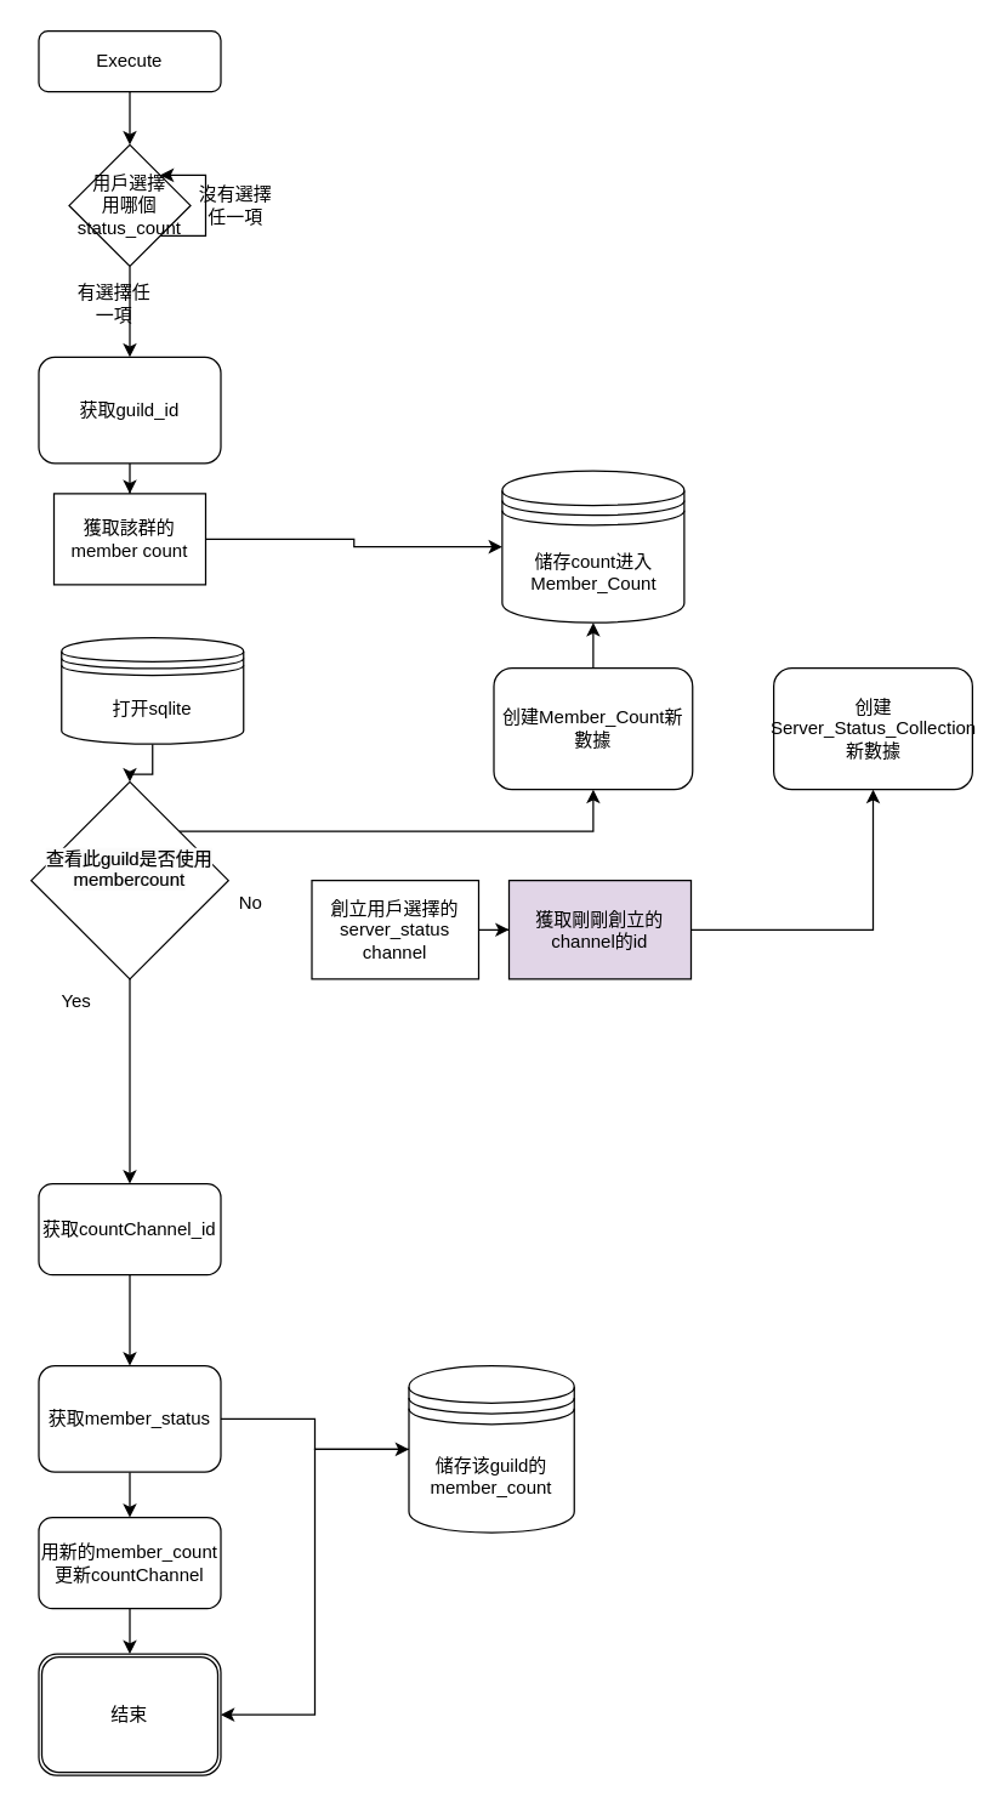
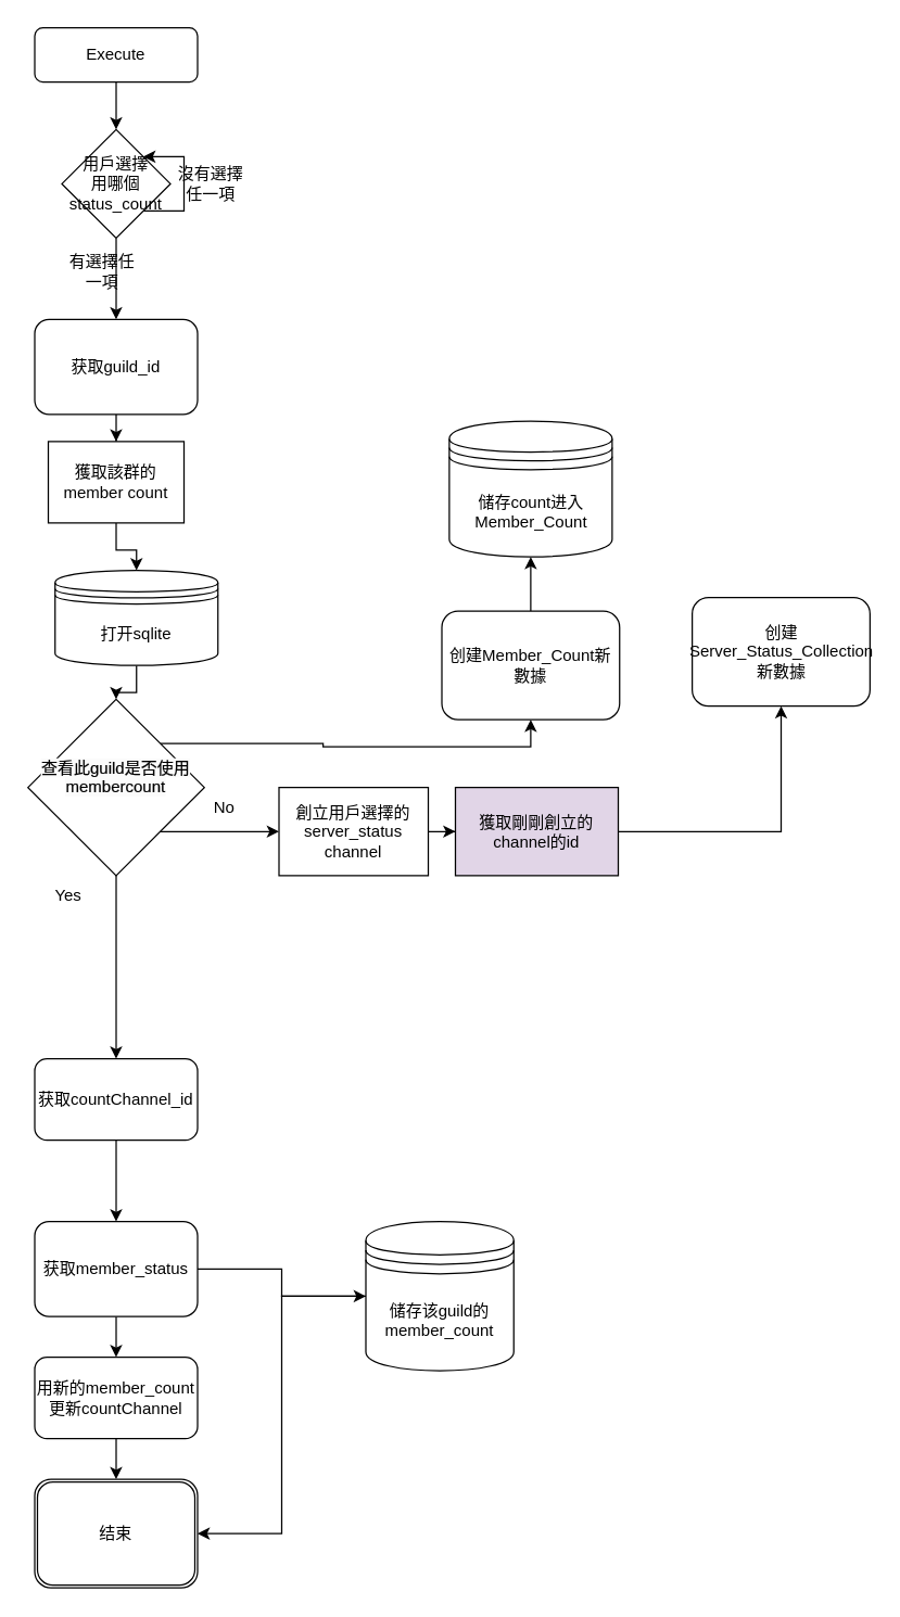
  <mxCell id="0" />
  <mxCell id="1" parent="0" />
  <mxCell id="2" style="edgeStyle=orthogonalEdgeStyle;rounded=0;orthogonalLoop=1;jettySize=auto;html=1;" edge="1" parent="1" source="3" target="30"><mxGeometry relative="1" as="geometry" /></mxCell>
  <mxCell id="3" value="Execute" style="rounded=1;whiteSpace=wrap;html=1;fontSize=12;glass=0;strokeWidth=1;shadow=0;" parent="1" vertex="1"><mxGeometry x="25" y="20" width="120" height="40" as="geometry" /></mxCell>
  <mxCell id="4" style="edgeStyle=orthogonalEdgeStyle;rounded=0;orthogonalLoop=1;jettySize=auto;html=1;" edge="1" parent="1" source="5" target="39"><mxGeometry relative="1" as="geometry" /></mxCell>
  <mxCell id="5" value="获取guild_id" style="rounded=1;whiteSpace=wrap;html=1;" parent="1" vertex="1"><mxGeometry x="25" y="235" width="120" height="70" as="geometry" /></mxCell>
  <mxCell id="6" value="No" style="text;html=1;strokeColor=none;fillColor=none;align=center;verticalAlign=middle;whiteSpace=wrap;rounded=0;" parent="1" vertex="1"><mxGeometry x="135" y="580" width="60" height="30" as="geometry" /></mxCell>
  <mxCell id="7" value="Yes" style="text;html=1;strokeColor=none;fillColor=none;align=center;verticalAlign=middle;whiteSpace=wrap;rounded=0;" parent="1" vertex="1"><mxGeometry x="20" y="645" width="60" height="30" as="geometry" /></mxCell>
  <mxCell id="8" style="edgeStyle=orthogonalEdgeStyle;rounded=0;orthogonalLoop=1;jettySize=auto;html=1;entryX=0.5;entryY=1;entryDx=0;entryDy=0;" parent="1" source="9" target="14" edge="1"><mxGeometry relative="1" as="geometry" /></mxCell>
- <mxCell id="9" value="创建Member_Count新數據" style="rounded=1;whiteSpace=wrap;html=1;" parent="1" vertex="1"><mxGeometry x="325" y="440" width="131" height="80" as="geometry" /></mxCell>
+ <mxCell id="9" value="创建Member_Count新數據" style="rounded=1;whiteSpace=wrap;html=1;" parent="1" vertex="1"><mxGeometry x="325" y="450" width="131" height="80" as="geometry" /></mxCell>
  <mxCell id="10" style="edgeStyle=orthogonalEdgeStyle;rounded=0;orthogonalLoop=1;jettySize=auto;html=1;entryX=0.5;entryY=0;entryDx=0;entryDy=0;" edge="1" parent="1" source="11" target="18"><mxGeometry relative="1" as="geometry" /></mxCell>
  <mxCell id="11" value="打开sqlite" style="shape=datastore;whiteSpace=wrap;html=1;" parent="1" vertex="1"><mxGeometry x="40" y="420" width="120" height="70" as="geometry" /></mxCell>
  <mxCell id="12" style="edgeStyle=orthogonalEdgeStyle;rounded=0;orthogonalLoop=1;jettySize=auto;html=1;entryX=0.5;entryY=0;entryDx=0;entryDy=0;" parent="1" source="13" target="21" edge="1"><mxGeometry relative="1" as="geometry" /></mxCell>
  <mxCell id="13" value="获取countChannel_id" style="rounded=1;whiteSpace=wrap;html=1;" parent="1" vertex="1"><mxGeometry x="25" y="780" width="120" height="60" as="geometry" /></mxCell>
  <mxCell id="14" value="储存count进入Member_Count" style="shape=datastore;whiteSpace=wrap;html=1;" parent="1" vertex="1"><mxGeometry x="330.5" y="310" width="120" height="100" as="geometry" /></mxCell>
  <mxCell id="15" style="edgeStyle=orthogonalEdgeStyle;rounded=0;orthogonalLoop=1;jettySize=auto;html=1;entryX=0.5;entryY=0;entryDx=0;entryDy=0;" parent="1" source="18" target="13" edge="1"><mxGeometry relative="1" as="geometry" /></mxCell>
+ <mxCell id="16" style="edgeStyle=orthogonalEdgeStyle;rounded=0;orthogonalLoop=1;jettySize=auto;html=1;exitX=1;exitY=1;exitDx=0;exitDy=0;" edge="1" parent="1" source="18" target="35"><mxGeometry relative="1" as="geometry"><mxPoint x="195" y="612.517" as="targetPoint" /></mxGeometry></mxCell>
  <mxCell id="17" style="edgeStyle=orthogonalEdgeStyle;rounded=0;orthogonalLoop=1;jettySize=auto;html=1;exitX=1;exitY=0;exitDx=0;exitDy=0;entryX=0.5;entryY=1;entryDx=0;entryDy=0;" edge="1" parent="1" source="18" target="9"><mxGeometry relative="1" as="geometry" /></mxCell>
  <mxCell id="18" value="&#10;&lt;span style=&quot;color: rgb(0, 0, 0); font-family: Helvetica; font-size: 12px; font-style: normal; font-variant-ligatures: normal; font-variant-caps: normal; font-weight: 400; letter-spacing: normal; orphans: 2; text-align: center; text-indent: 0px; text-transform: none; widows: 2; word-spacing: 0px; -webkit-text-stroke-width: 0.15px; background-color: rgb(251, 251, 251); text-decoration-thickness: initial; text-decoration-style: initial; text-decoration-color: initial; float: none; display: inline !important;&quot;&gt;查看此guild是否使用membercount&lt;/span&gt;&#10;&#10;" style="rhombus;whiteSpace=wrap;html=1;" parent="1" vertex="1"><mxGeometry x="20" y="515" width="130" height="130" as="geometry" /></mxCell>
  <mxCell id="19" style="edgeStyle=orthogonalEdgeStyle;rounded=0;orthogonalLoop=1;jettySize=auto;html=1;entryX=0.5;entryY=0;entryDx=0;entryDy=0;" parent="1" source="21" target="23" edge="1"><mxGeometry relative="1" as="geometry" /></mxCell>
  <mxCell id="20" style="edgeStyle=orthogonalEdgeStyle;rounded=0;orthogonalLoop=1;jettySize=auto;html=1;entryX=0;entryY=0.5;entryDx=0;entryDy=0;" parent="1" source="21" target="25" edge="1"><mxGeometry relative="1" as="geometry" /></mxCell>
  <mxCell id="21" value="获取member_status" style="rounded=1;whiteSpace=wrap;html=1;" parent="1" vertex="1"><mxGeometry x="25" y="900" width="120" height="70" as="geometry" /></mxCell>
  <mxCell id="22" style="edgeStyle=orthogonalEdgeStyle;rounded=0;orthogonalLoop=1;jettySize=auto;html=1;" parent="1" source="23" target="26" edge="1"><mxGeometry relative="1" as="geometry" /></mxCell>
  <mxCell id="23" value="用新的member_count更新countChannel" style="rounded=1;whiteSpace=wrap;html=1;" parent="1" vertex="1"><mxGeometry x="25" y="1000" width="120" height="60" as="geometry" /></mxCell>
  <mxCell id="24" style="edgeStyle=orthogonalEdgeStyle;rounded=0;orthogonalLoop=1;jettySize=auto;html=1;entryX=1;entryY=0.5;entryDx=0;entryDy=0;" parent="1" source="25" target="26" edge="1"><mxGeometry relative="1" as="geometry" /></mxCell>
  <mxCell id="25" value="储存该guild的member_count" style="shape=datastore;whiteSpace=wrap;html=1;" parent="1" vertex="1"><mxGeometry x="269" y="900" width="109" height="110" as="geometry" /></mxCell>
  <mxCell id="26" value="结束" style="shape=ext;double=1;rounded=1;whiteSpace=wrap;html=1;" parent="1" vertex="1"><mxGeometry x="25" y="1090" width="120" height="80" as="geometry" /></mxCell>
  <mxCell id="27" style="rounded=0;orthogonalLoop=1;jettySize=auto;html=1;exitX=1;exitY=1;exitDx=0;exitDy=0;movable=1;resizable=1;rotatable=1;deletable=1;editable=1;locked=0;connectable=1;elbow=vertical;entryX=1;entryY=0;entryDx=0;entryDy=0;" edge="1" parent="1" source="30" target="30"><mxGeometry relative="1" as="geometry"><mxPoint x="290" y="145" as="targetPoint" /></mxGeometry></mxCell>
  <mxCell id="28" style="edgeStyle=entityRelationEdgeStyle;rounded=0;orthogonalLoop=1;jettySize=auto;html=1;exitX=1;exitY=1;exitDx=0;exitDy=0;elbow=vertical;entryX=1;entryY=0;entryDx=0;entryDy=0;" edge="1" parent="1" source="30" target="30"><mxGeometry relative="1" as="geometry"><mxPoint x="190" y="155" as="targetPoint" /></mxGeometry></mxCell>
  <mxCell id="29" style="edgeStyle=orthogonalEdgeStyle;rounded=0;orthogonalLoop=1;jettySize=auto;html=1;entryX=0.5;entryY=0;entryDx=0;entryDy=0;" edge="1" parent="1" source="30" target="5"><mxGeometry relative="1" as="geometry" /></mxCell>
  <mxCell id="30" value="用戶選擇&lt;br&gt;用哪個status_count" style="rhombus;whiteSpace=wrap;html=1;" vertex="1" parent="1"><mxGeometry x="45" y="95" width="80" height="80" as="geometry" /></mxCell>
  <mxCell id="31" value="有選擇任一項" style="text;html=1;strokeColor=none;fillColor=none;align=center;verticalAlign=middle;whiteSpace=wrap;rounded=0;" vertex="1" parent="1"><mxGeometry x="45" y="185" width="60" height="30" as="geometry" /></mxCell>
  <mxCell id="32" value="沒有選擇任一項" style="text;html=1;strokeColor=none;fillColor=none;align=center;verticalAlign=middle;whiteSpace=wrap;rounded=0;" vertex="1" parent="1"><mxGeometry x="125" y="120" width="60" height="30" as="geometry" /></mxCell>
  <mxCell id="33" value="创建Server_Status_Collection新數據" style="rounded=1;whiteSpace=wrap;html=1;" vertex="1" parent="1"><mxGeometry x="509.5" y="440" width="131" height="80" as="geometry" /></mxCell>
  <mxCell id="34" style="edgeStyle=orthogonalEdgeStyle;rounded=0;orthogonalLoop=1;jettySize=auto;html=1;" edge="1" parent="1" source="35" target="37"><mxGeometry relative="1" as="geometry" /></mxCell>
  <mxCell id="35" value="創立用戶選擇的server_status channel" style="rounded=0;whiteSpace=wrap;html=1;" vertex="1" parent="1"><mxGeometry x="205" y="580" width="110" height="65" as="geometry" /></mxCell>
  <mxCell id="36" style="edgeStyle=orthogonalEdgeStyle;rounded=0;orthogonalLoop=1;jettySize=auto;html=1;entryX=0.5;entryY=1;entryDx=0;entryDy=0;" edge="1" parent="1" source="37" target="33"><mxGeometry relative="1" as="geometry" /></mxCell>
  <mxCell id="37" value="獲取剛剛創立的channel的id" style="rounded=0;whiteSpace=wrap;html=1;fillColor=#e1d5e7;" vertex="1" parent="1"><mxGeometry x="335" y="580" width="120" height="65" as="geometry" /></mxCell>
- <mxCell id="38" style="edgeStyle=orthogonalEdgeStyle;rounded=0;orthogonalLoop=1;jettySize=auto;html=1;" edge="1" parent="1" source="39" target="14"><mxGeometry relative="1" as="geometry" /></mxCell>
+ <mxCell id="38" style="edgeStyle=orthogonalEdgeStyle;rounded=0;orthogonalLoop=1;jettySize=auto;html=1;" edge="1" parent="1" source="39" target="11"><mxGeometry relative="1" as="geometry" /></mxCell>
  <mxCell id="39" value="獲取該群的member count" style="rounded=0;whiteSpace=wrap;html=1;" vertex="1" parent="1"><mxGeometry x="35" y="325" width="100" height="60" as="geometry" /></mxCell>
